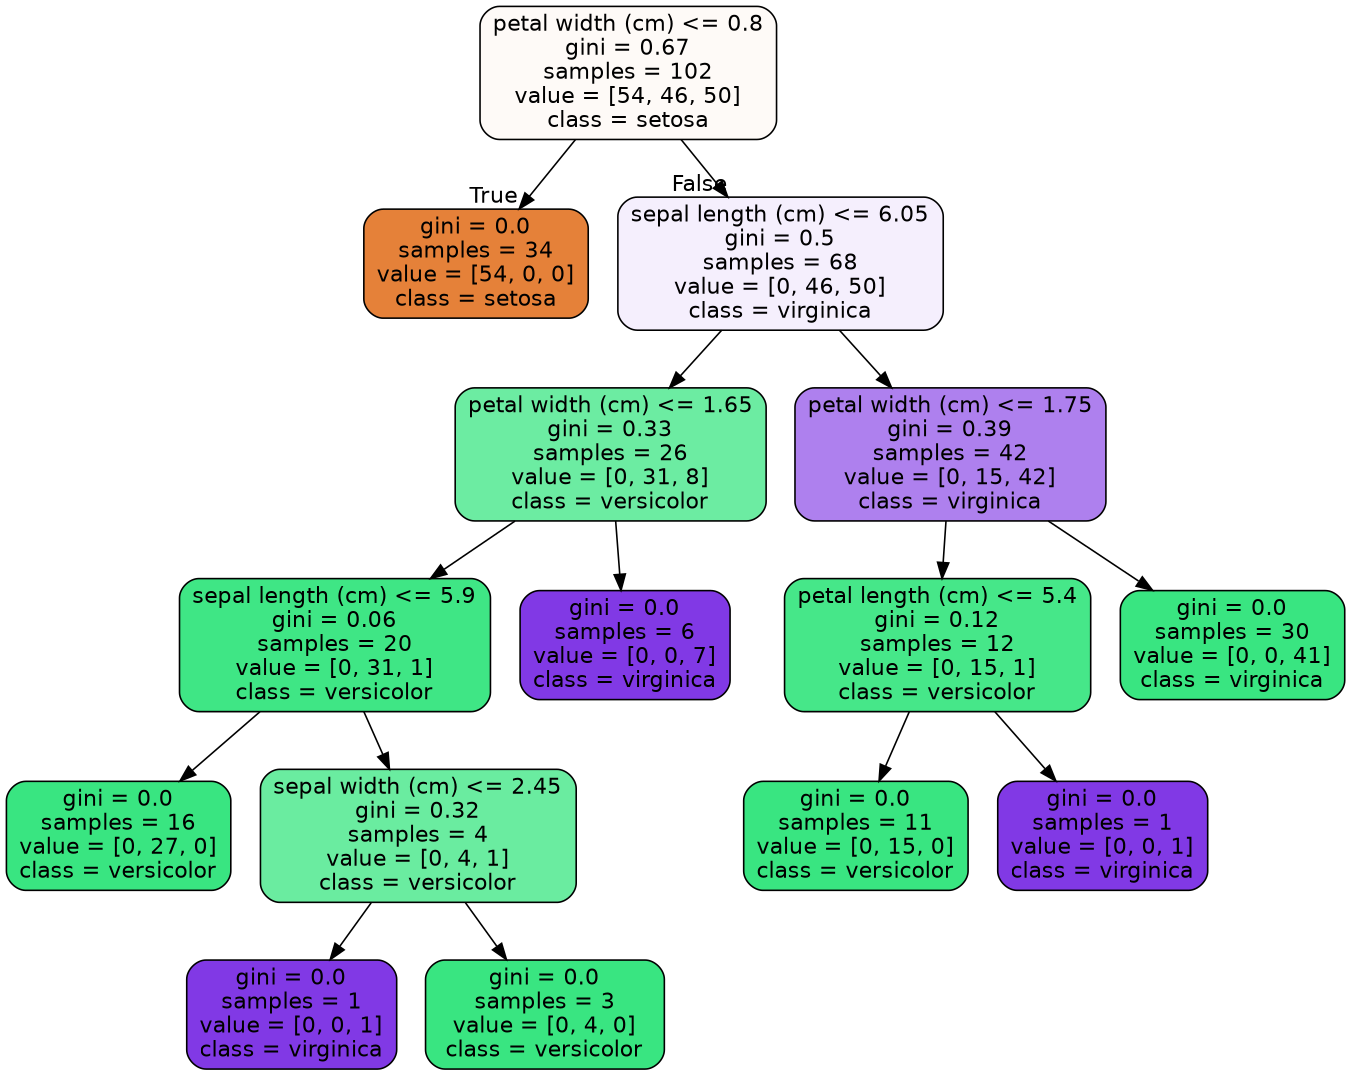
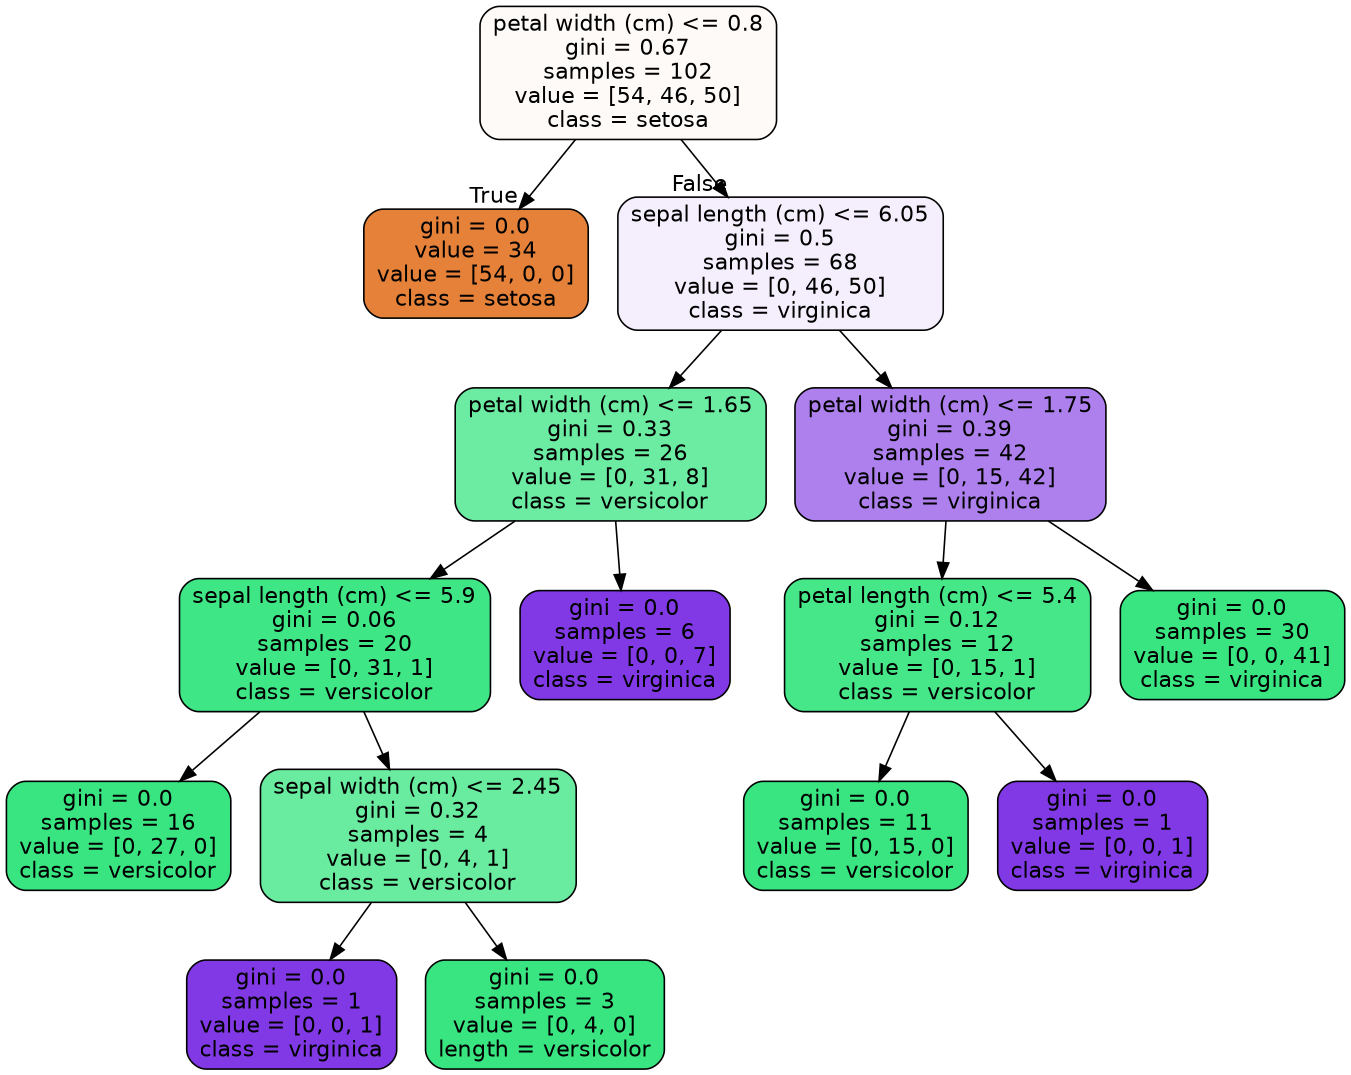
  digraph {
    node [color=black fillcolor="#39e581" fontname=helvetica shape=box style="filled, rounded"]
    edge [fontname=helvetica]
    n1 [fillcolor="#fefaf7" label="petal width (cm) <= 0.8\ngini = 0.67\nsamples = 102\nvalue = [54, 46, 50]\nclass = setosa"]
-   n2 [fillcolor="#e58139" label="gini = 0.0\nsamples = 34\nvalue = [54, 0, 0]\nclass = setosa"]
+   n2 [fillcolor="#e58139" label="gini = 0.0\nvalue = 34\nvalue = [54, 0, 0]\nclass = setosa"]
    n3 [fillcolor="#f5effd" label="sepal length (cm) <= 6.05\ngini = 0.5\nsamples = 68\nvalue = [0, 46, 50]\nclass = virginica"]
    n4 [fillcolor="#6ceca2" label="petal width (cm) <= 1.65\ngini = 0.33\nsamples = 26\nvalue = [0, 31, 8]\nclass = versicolor"]
    n5 [fillcolor="#ae80ee" label="petal width (cm) <= 1.75\ngini = 0.39\nsamples = 42\nvalue = [0, 15, 42]\nclass = virginica"]
    n6 [fillcolor="#3fe685" label="sepal length (cm) <= 5.9\ngini = 0.06\nsamples = 20\nvalue = [0, 31, 1]\nclass = versicolor"]
    n7 [fillcolor="#8139e5" label="gini = 0.0\nsamples = 6\nvalue = [0, 0, 7]\nclass = virginica"]
    n8 [fillcolor="#46e789" label="petal length (cm) <= 5.4\ngini = 0.12\nsamples = 12\nvalue = [0, 15, 1]\nclass = versicolor"]
    n9 [label="gini = 0.0\nsamples = 30\nvalue = [0, 0, 41]\nclass = virginica"]
    n10 [label="gini = 0.0\nsamples = 16\nvalue = [0, 27, 0]\nclass = versicolor"]
    n11 [fillcolor="#6aeca0" label="sepal width (cm) <= 2.45\ngini = 0.32\nsamples = 4\nvalue = [0, 4, 1]\nclass = versicolor"]
    n12 [fillcolor="#8139e5" label="gini = 0.0\nsamples = 1\nvalue = [0, 0, 1]\nclass = virginica"]
-   n13 [label="gini = 0.0\nsamples = 3\nvalue = [0, 4, 0]\nclass = versicolor"]
+   n13 [label="gini = 0.0\nsamples = 3\nvalue = [0, 4, 0]\nlength = versicolor"]
    n14 [label="gini = 0.0\nsamples = 11\nvalue = [0, 15, 0]\nclass = versicolor"]
    n15 [fillcolor="#8139e5" label="gini = 0.0\nsamples = 1\nvalue = [0, 0, 1]\nclass = virginica"]
    n1 -> n2 [headlabel=True labelangle=45 labeldistance=2.5]
    n1 -> n3 [headlabel=False labelangle=-45 labeldistance=2.5]
    n3 -> n4
    n3 -> n5
    n4 -> n6
    n4 -> n7
    n5 -> n8
    n5 -> n9
    n6 -> n10
    n6 -> n11
    n8 -> n14
    n8 -> n15
    n11 -> n12
    n11 -> n13
  }
